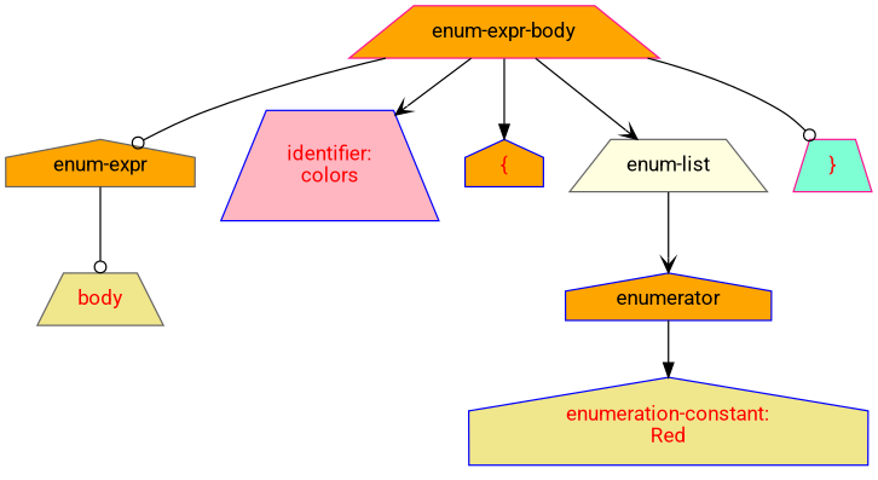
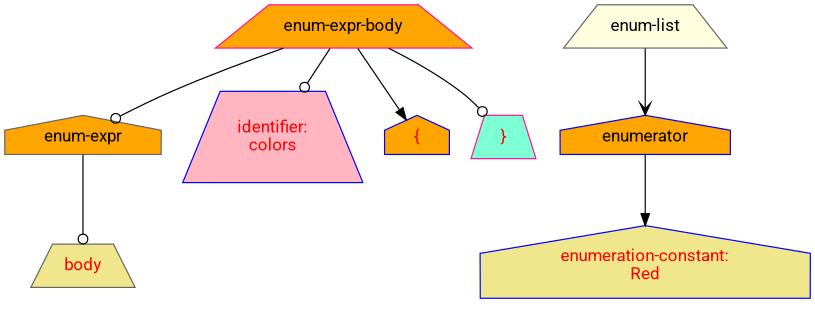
  digraph {
    fontname=Roboto
    node [color=blue fillcolor=orange fontname=Roboto shape=trapezium style=filled fontcolor=red]
    edge [arrowhead=odot fontname=Roboto]
    n1 [color=gray40 label="enum-expr" shape=house fontcolor=""]
    n2 [color=gray40 fillcolor=khaki label=body]
    n3 [color=deeppink label="enum-expr-body" fontcolor=""]
    n4 [fillcolor=lightpink label="identifier:\ncolors"]
    n5 [label="{" shape=house]
    n6 [color=gray40 fillcolor=lightyellow label="enum-list" fontcolor=""]
    n7 [color=deeppink fillcolor=aquamarine label="}"]
    n8 [label=enumerator shape=house fontcolor=""]
    n9 [fillcolor=khaki label="enumeration-constant:\nRed" shape=house]
    n1 -> n2
    n3 -> n1
-   n3 -> n4 [arrowhead=vee]
+   n3 -> n4
    n3 -> n5 [arrowhead=normal]
-   n3 -> n6 [arrowhead=vee]
    n3 -> n7
    n6 -> n8 [arrowhead=vee]
    n8 -> n9 [arrowhead=normal]
  }
